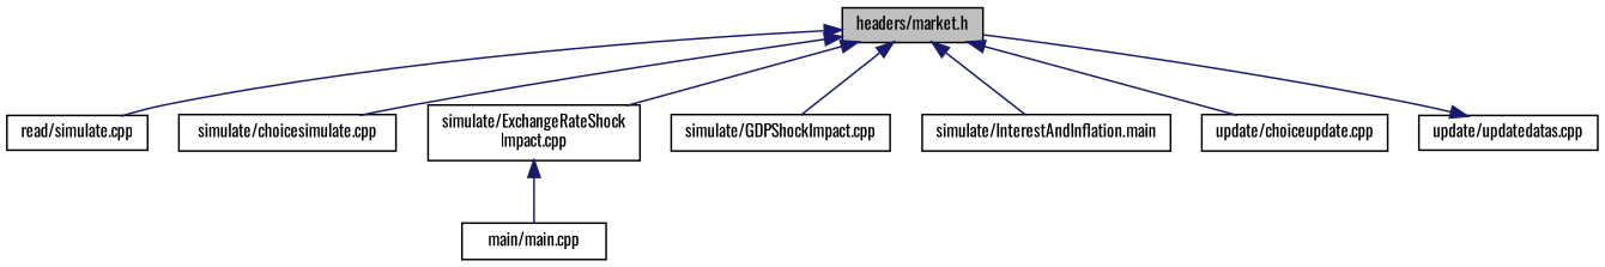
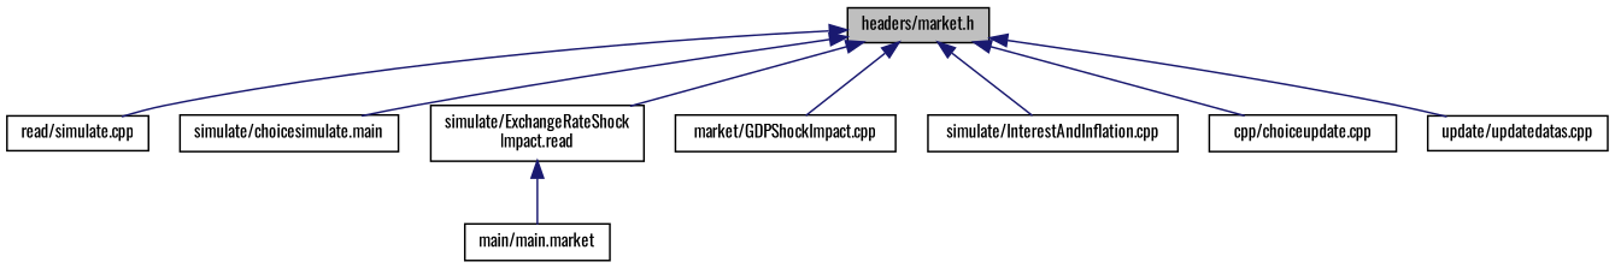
  digraph {
    fontname=Oswald
    node [color=black fillcolor=white fontname=Oswald fontsize=10 shape=record style=filled]
    edge [color=midnightblue dir=back fontname=Oswald fontsize=10 labelfontname=Helvetica labelfontsize=10 style=solid]
    n1 [fillcolor=grey75 fontcolor=black height=0.2 label="headers/market.h" width=0.4]
    n2 [height=0.2 label="read/simulate.cpp" width=0.4]
-   n3 [height=0.2 label="simulate/choicesimulate.cpp" width=0.4]
-   n4 [height=0.2 label="simulate/ExchangeRateShock\lImpact.cpp" width=0.4]
-   n5 [height=0.2 label="simulate/GDPShockImpact.cpp" width=0.4]
-   n6 [height=0.2 label="simulate/InterestAndInflation.main" width=0.4]
-   n7 [height=0.2 label="update/choiceupdate.cpp" width=0.4]
+   n3 [height=0.2 label="simulate/choicesimulate.main" width=0.4]
+   n4 [height=0.2 label="simulate/ExchangeRateShock\lImpact.read" width=0.4]
+   n5 [height=0.2 label="market/GDPShockImpact.cpp" width=0.4]
+   n6 [height=0.2 label="simulate/InterestAndInflation.cpp" width=0.4]
+   n7 [height=0.2 label="cpp/choiceupdate.cpp" width=0.4]
    n8 [height=0.2 label="update/updatedatas.cpp" width=0.4]
-   n9 [height=0.2 label="main/main.cpp" width=0.4]
+   n9 [height=0.2 label="main/main.market" width=0.4]
    n1 -> n2
    n1 -> n3
    n1 -> n4
    n1 -> n5
    n1 -> n6
    n1 -> n7
-   n8 -> n1
+   n1 -> n8
    n4 -> n9
  }
